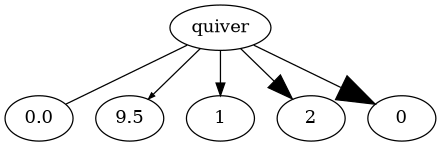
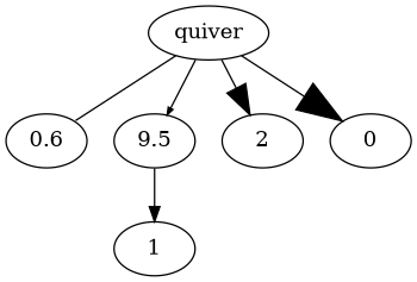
  digraph {
    quiver
-   0.0
+   0.0 [label=0.6]
    n3 [label=9.5]
    1
    2
    n6 [label=0]
    quiver -> 0.0 [arrowsize=0.0]
    quiver -> n3 [arrowsize=0.5]
-   quiver -> 1
+   n3 -> 1
    quiver -> 2 [arrowsize=2]
    quiver -> n6 [arrowsize=3]
  }
